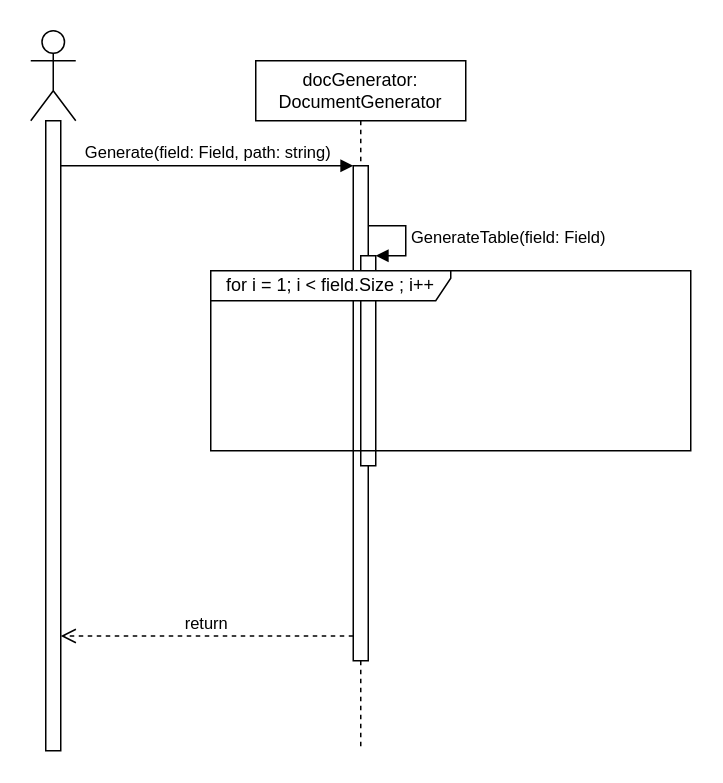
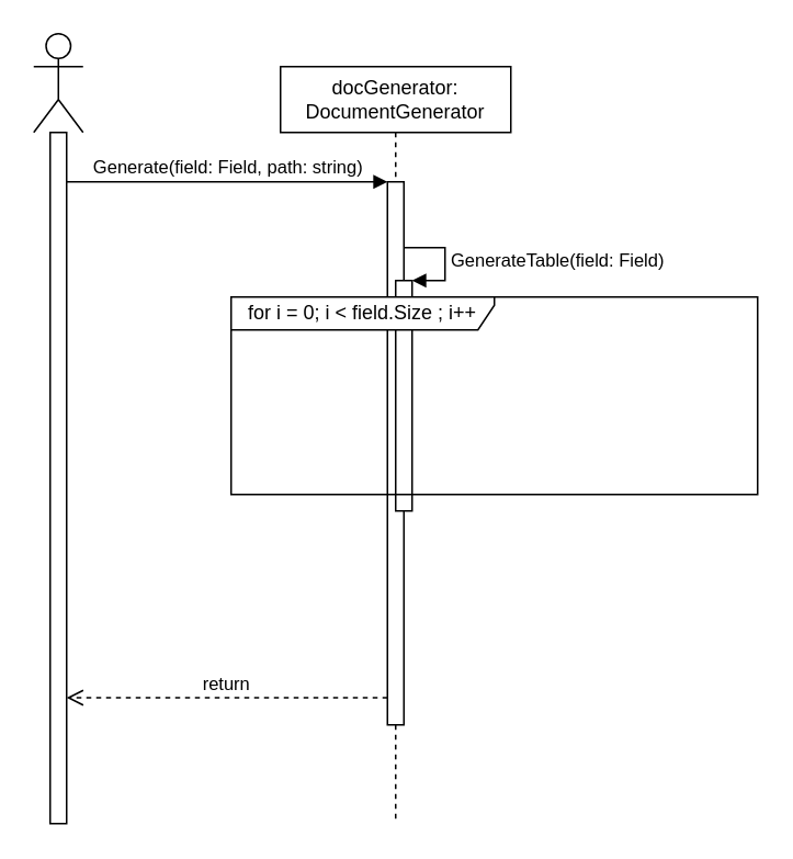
  <mxCell id="0" />
  <mxCell id="1" parent="0" />
  <mxCell id="2" value="" style="shape=umlLifeline;participant=umlActor;perimeter=lifelinePerimeter;whiteSpace=wrap;html=1;container=1;collapsible=0;recursiveResize=0;verticalAlign=top;spacingTop=36;outlineConnect=0;size=60;" vertex="1" parent="1"><mxGeometry x="20" y="20" width="30" height="480" as="geometry" /></mxCell>
  <mxCell id="3" value="" style="html=1;points=[];perimeter=orthogonalPerimeter;" vertex="1" parent="2"><mxGeometry x="10" y="60" width="10" height="420" as="geometry" /></mxCell>
  <mxCell id="4" value="docGenerator: DocumentGenerator" style="shape=umlLifeline;perimeter=lifelinePerimeter;whiteSpace=wrap;html=1;container=1;collapsible=0;recursiveResize=0;outlineConnect=0;" vertex="1" parent="1"><mxGeometry x="170" y="40" width="140" height="460" as="geometry" /></mxCell>
  <mxCell id="5" value="" style="html=1;points=[];perimeter=orthogonalPerimeter;" vertex="1" parent="4"><mxGeometry x="65" y="70" width="10" height="330" as="geometry" /></mxCell>
  <mxCell id="6" value="" style="html=1;points=[];perimeter=orthogonalPerimeter;" vertex="1" parent="4"><mxGeometry x="70" y="130" width="10" height="140" as="geometry" /></mxCell>
  <mxCell id="7" value="GenerateTable(field: Field)" style="edgeStyle=orthogonalEdgeStyle;html=1;align=left;spacingLeft=2;endArrow=block;rounded=0;entryX=1;entryY=0;" edge="1" target="6" parent="4"><mxGeometry relative="1" as="geometry"><mxPoint x="75" y="110" as="sourcePoint" /><Array as="points"><mxPoint x="100" y="110" /></Array></mxGeometry></mxCell>
  <mxCell id="8" value="Generate(field: Field, path: string)" style="html=1;verticalAlign=bottom;endArrow=block;entryX=0;entryY=0;" edge="1" target="5" parent="1" source="3"><mxGeometry relative="1" as="geometry"><mxPoint x="135" y="130" as="sourcePoint" /></mxGeometry></mxCell>
  <mxCell id="9" value="return" style="html=1;verticalAlign=bottom;endArrow=open;dashed=1;endSize=8;exitX=0;exitY=0.95;" edge="1" source="5" parent="1" target="3"><mxGeometry relative="1" as="geometry"><mxPoint x="41" y="206" as="targetPoint" /></mxGeometry></mxCell>
- <mxCell id="10" value="for i = 1; i &amp;lt; field.Size ; i++" style="shape=umlFrame;whiteSpace=wrap;html=1;width=160;height=20;" vertex="1" parent="1"><mxGeometry x="140" y="180" width="320" height="120" as="geometry" /></mxCell>
+ <mxCell id="10" value="for i = 0; i &amp;lt; field.Size ; i++" style="shape=umlFrame;whiteSpace=wrap;html=1;width=160;height=20;" vertex="1" parent="1"><mxGeometry x="140" y="180" width="320" height="120" as="geometry" /></mxCell>
